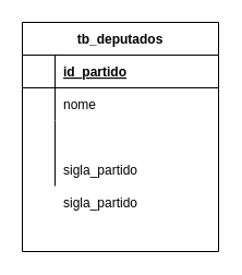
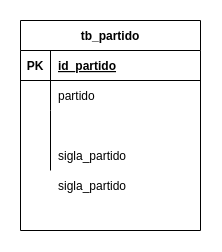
  <mxCell id="0" />
  <mxCell id="1" parent="0" />
- <mxCell id="2" value="tb_deputados" style="shape=table;startSize=30;container=1;collapsible=1;childLayout=tableLayout;fixedRows=1;rowLines=0;fontStyle=1;align=center;resizeLast=1;" vertex="1" parent="1"><mxGeometry x="20" y="20" width="180" height="210" as="geometry" /></mxCell>
+ <mxCell id="2" value="tb_partido" style="shape=table;startSize=30;container=1;collapsible=1;childLayout=tableLayout;fixedRows=1;rowLines=0;fontStyle=1;align=center;resizeLast=1;" vertex="1" parent="1"><mxGeometry x="20" y="20" width="180" height="210" as="geometry" /></mxCell>
  <mxCell id="3" value="" style="shape=partialRectangle;collapsible=0;dropTarget=0;pointerEvents=0;fillColor=none;top=0;left=0;bottom=1;right=0;points=[[0,0.5],[1,0.5]];portConstraint=eastwest;" vertex="1" parent="2"><mxGeometry y="30" width="180" height="30" as="geometry" /></mxCell>
+ <mxCell id="4" value="PK" style="shape=partialRectangle;connectable=0;fillColor=none;top=0;left=0;bottom=0;right=0;fontStyle=1;overflow=hidden;" vertex="1" parent="3"><mxGeometry width="30" height="30" as="geometry" /></mxCell>
  <mxCell id="5" value="id_partido" style="shape=partialRectangle;connectable=0;fillColor=none;top=0;left=0;bottom=0;right=0;align=left;spacingLeft=6;fontStyle=5;overflow=hidden;" vertex="1" parent="3"><mxGeometry x="30" width="150" height="30" as="geometry" /></mxCell>
  <mxCell id="6" value="" style="shape=partialRectangle;collapsible=0;dropTarget=0;pointerEvents=0;fillColor=none;top=0;left=0;bottom=0;right=0;points=[[0,0.5],[1,0.5]];portConstraint=eastwest;" vertex="1" parent="2"><mxGeometry y="60" width="180" height="30" as="geometry" /></mxCell>
  <mxCell id="7" value="" style="shape=partialRectangle;connectable=0;fillColor=none;top=0;left=0;bottom=0;right=0;editable=1;overflow=hidden;" vertex="1" parent="6"><mxGeometry width="30" height="30" as="geometry" /></mxCell>
- <mxCell id="8" value="nome" style="shape=partialRectangle;connectable=0;fillColor=none;top=0;left=0;bottom=0;right=0;align=left;spacingLeft=6;overflow=hidden;" vertex="1" parent="6"><mxGeometry x="30" width="150" height="30" as="geometry" /></mxCell>
+ <mxCell id="8" value="partido" style="shape=partialRectangle;connectable=0;fillColor=none;top=0;left=0;bottom=0;right=0;align=left;spacingLeft=6;overflow=hidden;" vertex="1" parent="6"><mxGeometry x="30" width="150" height="30" as="geometry" /></mxCell>
  <mxCell id="9" value="" style="shape=partialRectangle;collapsible=0;dropTarget=0;pointerEvents=0;fillColor=none;top=0;left=0;bottom=0;right=0;points=[[0,0.5],[1,0.5]];portConstraint=eastwest;" vertex="1" parent="2"><mxGeometry y="90" width="180" height="30" as="geometry" /></mxCell>
  <mxCell id="10" value="" style="shape=partialRectangle;connectable=0;fillColor=none;top=0;left=0;bottom=0;right=0;editable=1;overflow=hidden;" vertex="1" parent="9"><mxGeometry width="30" height="30" as="geometry" /></mxCell>
  <mxCell id="11" value="" style="shape=partialRectangle;collapsible=0;dropTarget=0;pointerEvents=0;fillColor=none;top=0;left=0;bottom=0;right=0;points=[[0,0.5],[1,0.5]];portConstraint=eastwest;" vertex="1" parent="2"><mxGeometry y="120" width="180" height="30" as="geometry" /></mxCell>
  <mxCell id="12" value="" style="shape=partialRectangle;connectable=0;fillColor=none;top=0;left=0;bottom=0;right=0;editable=1;overflow=hidden;" vertex="1" parent="11"><mxGeometry width="30" height="30" as="geometry" /></mxCell>
  <mxCell id="13" value="sigla_partido" style="shape=partialRectangle;connectable=0;fillColor=none;top=0;left=0;bottom=0;right=0;align=left;spacingLeft=6;overflow=hidden;" vertex="1" parent="11"><mxGeometry x="30" width="150" height="30" as="geometry" /></mxCell>
  <mxCell id="14" value="" style="shape=partialRectangle;collapsible=0;dropTarget=0;pointerEvents=0;fillColor=none;top=0;left=0;bottom=0;right=0;points=[[0,0.5],[1,0.5]];portConstraint=eastwest;" vertex="1" parent="1"><mxGeometry x="20" y="170" width="180" height="30" as="geometry" /></mxCell>
  <mxCell id="15" value="" style="shape=partialRectangle;connectable=0;fillColor=none;top=0;left=0;bottom=0;right=0;editable=1;overflow=hidden;" vertex="1" parent="14"><mxGeometry width="30" height="30" as="geometry" /></mxCell>
  <mxCell id="16" value="sigla_partido" style="shape=partialRectangle;connectable=0;fillColor=none;top=0;left=0;bottom=0;right=0;align=left;spacingLeft=6;overflow=hidden;" vertex="1" parent="14"><mxGeometry x="30" width="150" height="30" as="geometry" /></mxCell>
